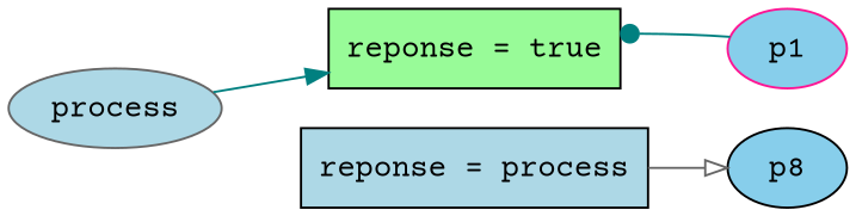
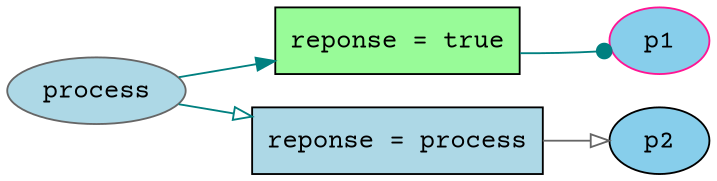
  digraph {
    fontname="Courier Prime"
    rankdir=LR
    node [color=black fillcolor=skyblue fontname="Courier Prime" shape=ellipse style=filled]
    edge [arrowhead=onormal color=teal fontname="Courier Prime"]
    n1 [fillcolor=palegreen label="reponse = true" shape=box]
    p1 [color=deeppink]
    n3 [fillcolor=lightblue label="reponse = process" shape=box]
-   p2 [label=p8]
+   p2
    n5 [color=gray40 fillcolor=lightblue label=process]
-   p1 -> n1 [arrowhead=dot]
+   n1 -> p1 [arrowhead=dot]
    n3 -> p2 [color=gray40]
    n5 -> n1 [arrowhead=normal]
+   n5 -> n3
  }
